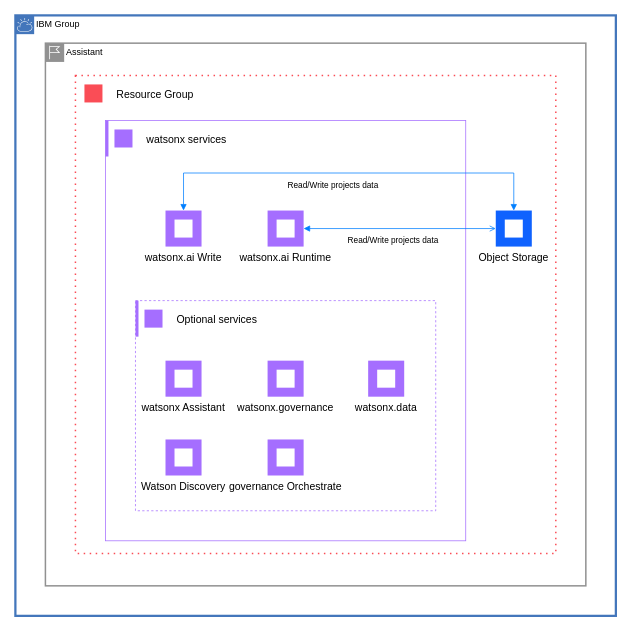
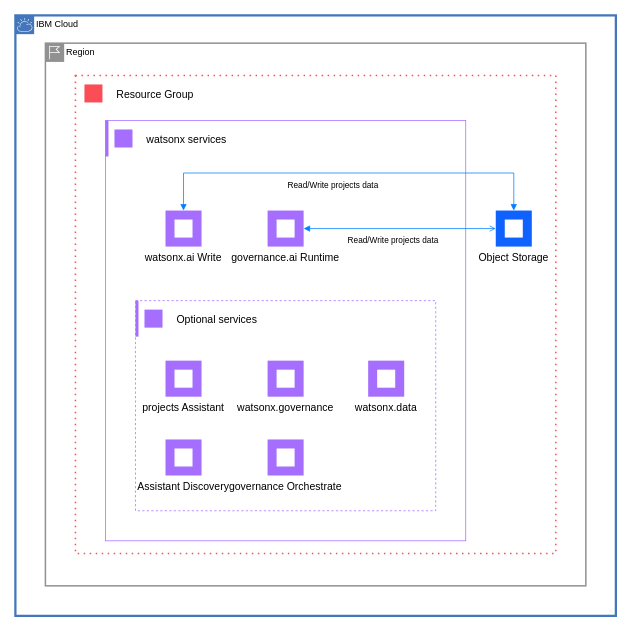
  <mxCell id="0" />
  <mxCell id="1" parent="0" />
- <mxCell id="2" value="IBM Group" style="shape=mxgraph.ibm.box;prType=cloud;fontStyle=0;verticalAlign=top;align=left;spacingLeft=32;spacingTop=4;fillColor=none;rounded=0;whiteSpace=wrap;html=1;strokeColor=#4376BB;strokeWidth=3;dashed=0;container=1;spacing=-4;collapsible=0;expand=0;recursiveResize=0;" vertex="1" parent="1"><mxGeometry x="20" y="20" width="800" height="800" as="geometry" /></mxCell>
- <mxCell id="3" value="Assistant" style="shape=mxgraph.ibm.box;prType=region;fontStyle=0;verticalAlign=top;align=left;spacingLeft=32;spacingTop=4;fillColor=none;rounded=0;whiteSpace=wrap;html=1;strokeColor=#919191;strokeWidth=2;dashed=0;container=1;spacing=-4;collapsible=0;expand=0;recursiveResize=0;" vertex="1" parent="2"><mxGeometry x="40" y="37" width="720" height="723" as="geometry" /></mxCell>
+ <mxCell id="2" value="IBM Cloud" style="shape=mxgraph.ibm.box;prType=cloud;fontStyle=0;verticalAlign=top;align=left;spacingLeft=32;spacingTop=4;fillColor=none;rounded=0;whiteSpace=wrap;html=1;strokeColor=#4376BB;strokeWidth=3;dashed=0;container=1;spacing=-4;collapsible=0;expand=0;recursiveResize=0;" vertex="1" parent="1"><mxGeometry x="20" y="20" width="800" height="800" as="geometry" /></mxCell>
+ <mxCell id="3" value="Region" style="shape=mxgraph.ibm.box;prType=region;fontStyle=0;verticalAlign=top;align=left;spacingLeft=32;spacingTop=4;fillColor=none;rounded=0;whiteSpace=wrap;html=1;strokeColor=#919191;strokeWidth=2;dashed=0;container=1;spacing=-4;collapsible=0;expand=0;recursiveResize=0;" vertex="1" parent="2"><mxGeometry x="40" y="37" width="720" height="723" as="geometry" /></mxCell>
  <mxCell id="4" value="" style="container=1;collapsible=0;expand=0;recursiveResize=0;html=1;whiteSpace=wrap;strokeColor=#FA4D56;fillColor=none;dashed=1;dashPattern=1 3;strokeWidth=2" vertex="1" parent="3"><mxGeometry x="40" y="43" width="640" height="637" as="geometry" /></mxCell>
  <mxCell id="5" value="Resource Group" style="shape=rect;fillColor=none;aspect=fixed;resizable=0;labelPosition=right;verticalLabelPosition=middle;align=left;verticalAlign=middle;strokeColor=none;part=1;spacingLeft=5;fontSize=14;" vertex="1" parent="4"><mxGeometry width="48" height="48" relative="1" as="geometry" /></mxCell>
  <mxCell id="6" value="" style="fillColor=#FA4D56;shape=mxgraph.ibm_cloud.group--resource;strokeColor=none;dashed=0;outlineConnect=0;html=1;labelPosition=center;verticalLabelPosition=bottom;verticalAlign=top;part=1;movable=0;resizable=0;rotatable=0;" vertex="1" parent="5"><mxGeometry width="24" height="24" relative="1" as="geometry"><mxPoint x="12" y="12" as="offset" /></mxGeometry></mxCell>
  <mxCell id="7" value="" style="container=1;collapsible=0;expand=0;recursiveResize=0;html=1;whiteSpace=wrap;strokeColor=#A56EFF;fillColor=none;strokeWidth=1" vertex="1" parent="4"><mxGeometry x="40" y="60" width="480" height="560" as="geometry" /></mxCell>
  <mxCell id="8" value="watsonx services" style="shape=rect;fillColor=none;aspect=fixed;resizable=0;labelPosition=right;verticalLabelPosition=middle;align=left;verticalAlign=middle;strokeColor=none;part=1;spacingLeft=5;fontSize=14;" vertex="1" parent="7"><mxGeometry width="48" height="48" relative="1" as="geometry" /></mxCell>
  <mxCell id="9" value="" style="fillColor=#A56EFF;shape=mxgraph.ibm_cloud.watsonx;strokeColor=none;dashed=0;outlineConnect=0;html=1;labelPosition=center;verticalLabelPosition=bottom;verticalAlign=top;part=1;movable=0;resizable=0;rotatable=0;" vertex="1" parent="8"><mxGeometry width="24" height="24" relative="1" as="geometry"><mxPoint x="12" y="12" as="offset" /></mxGeometry></mxCell>
  <mxCell id="10" value="" style="shape=rect;fillColor=#A56EFF;aspect=fixed;resizable=0;labelPosition=right;verticalLabelPosition=middle;align=left;verticalAlign=middle;strokeColor=none;part=1;spacingLeft=5;fontSize=14;" vertex="1" parent="7"><mxGeometry width="4" height="48" relative="1" as="geometry" /></mxCell>
  <mxCell id="11" value="watsonx.ai Write" style="shape=rect;fillColor=#A56EFF;aspect=fixed;resizable=0;labelPosition=center;verticalLabelPosition=bottom;align=center;verticalAlign=top;strokeColor=none;fontSize=14;" vertex="1" parent="7"><mxGeometry x="80" y="120" width="48" height="48" as="geometry" /></mxCell>
  <mxCell id="12" value="" style="fillColor=#ffffff;strokeColor=none;dashed=0;outlineConnect=0;html=1;labelPosition=center;verticalLabelPosition=bottom;verticalAlign=top;part=1;movable=0;resizable=0;rotatable=0;shape=mxgraph.ibm_cloud.ibm-watson--studio" vertex="1" parent="11"><mxGeometry width="24" height="24" relative="1" as="geometry"><mxPoint x="12" y="12" as="offset" /></mxGeometry></mxCell>
- <mxCell id="13" value="watsonx.ai Runtime" style="shape=rect;fillColor=#A56EFF;aspect=fixed;resizable=0;labelPosition=center;verticalLabelPosition=bottom;align=center;verticalAlign=top;strokeColor=none;fontSize=14;" vertex="1" parent="7"><mxGeometry x="216" y="120" width="48" height="48" as="geometry" /></mxCell>
+ <mxCell id="13" value="governance.ai Runtime" style="shape=rect;fillColor=#A56EFF;aspect=fixed;resizable=0;labelPosition=center;verticalLabelPosition=bottom;align=center;verticalAlign=top;strokeColor=none;fontSize=14;" vertex="1" parent="7"><mxGeometry x="216" y="120" width="48" height="48" as="geometry" /></mxCell>
  <mxCell id="14" value="" style="fillColor=#ffffff;strokeColor=none;dashed=0;outlineConnect=0;html=1;labelPosition=center;verticalLabelPosition=bottom;verticalAlign=top;part=1;movable=0;resizable=0;rotatable=0;shape=mxgraph.ibm_cloud.ibm-watson--machine-learning" vertex="1" parent="13"><mxGeometry width="24" height="24" relative="1" as="geometry"><mxPoint x="12" y="12" as="offset" /></mxGeometry></mxCell>
  <mxCell id="15" value="" style="container=1;collapsible=0;expand=0;recursiveResize=0;html=1;whiteSpace=wrap;strokeColor=#A56EFF;fillColor=none;strokeWidth=1;dashed=1;" vertex="1" parent="7"><mxGeometry x="40" y="240" width="400" height="280" as="geometry" /></mxCell>
  <mxCell id="16" value="Optional services" style="shape=rect;fillColor=none;aspect=fixed;resizable=0;labelPosition=right;verticalLabelPosition=middle;align=left;verticalAlign=middle;strokeColor=none;part=1;spacingLeft=5;fontSize=14;" vertex="1" parent="15"><mxGeometry width="48" height="48" relative="1" as="geometry" /></mxCell>
  <mxCell id="17" value="" style="fillColor=#A56EFF;shape=mxgraph.ibm_cloud.watsonx;strokeColor=none;dashed=0;outlineConnect=0;html=1;labelPosition=center;verticalLabelPosition=bottom;verticalAlign=top;part=1;movable=0;resizable=0;rotatable=0;" vertex="1" parent="16"><mxGeometry width="24" height="24" relative="1" as="geometry"><mxPoint x="12" y="12" as="offset" /></mxGeometry></mxCell>
  <mxCell id="18" value="" style="shape=rect;fillColor=#A56EFF;aspect=fixed;resizable=0;labelPosition=right;verticalLabelPosition=middle;align=left;verticalAlign=middle;strokeColor=none;part=1;spacingLeft=5;fontSize=14;" vertex="1" parent="15"><mxGeometry width="4" height="48" relative="1" as="geometry" /></mxCell>
- <mxCell id="19" value="watsonx Assistant" style="shape=rect;fillColor=#A56EFF;aspect=fixed;resizable=0;labelPosition=center;verticalLabelPosition=bottom;align=center;verticalAlign=top;strokeColor=none;fontSize=14;" vertex="1" parent="15"><mxGeometry x="40" y="80" width="48" height="48" as="geometry" /></mxCell>
+ <mxCell id="19" value="projects Assistant" style="shape=rect;fillColor=#A56EFF;aspect=fixed;resizable=0;labelPosition=center;verticalLabelPosition=bottom;align=center;verticalAlign=top;strokeColor=none;fontSize=14;" vertex="1" parent="15"><mxGeometry x="40" y="80" width="48" height="48" as="geometry" /></mxCell>
  <mxCell id="20" value="" style="fillColor=#ffffff;strokeColor=none;dashed=0;outlineConnect=0;html=1;labelPosition=center;verticalLabelPosition=bottom;verticalAlign=top;part=1;movable=0;resizable=0;rotatable=0;shape=mxgraph.ibm_cloud.ibm-watsonx--assistant" vertex="1" parent="19"><mxGeometry width="24" height="24" relative="1" as="geometry"><mxPoint x="12" y="12" as="offset" /></mxGeometry></mxCell>
  <mxCell id="21" value="watsonx.data" style="shape=rect;fillColor=#A56EFF;aspect=fixed;resizable=0;labelPosition=center;verticalLabelPosition=bottom;align=center;verticalAlign=top;strokeColor=none;fontSize=14;" vertex="1" parent="15"><mxGeometry x="310" y="80" width="48" height="48" as="geometry" /></mxCell>
  <mxCell id="22" value="" style="fillColor=#ffffff;strokeColor=none;dashed=0;outlineConnect=0;html=1;labelPosition=center;verticalLabelPosition=bottom;verticalAlign=top;part=1;movable=0;resizable=0;rotatable=0;shape=mxgraph.ibm_cloud.watsonx-data" vertex="1" parent="21"><mxGeometry width="24" height="24" relative="1" as="geometry"><mxPoint x="12" y="12" as="offset" /></mxGeometry></mxCell>
- <mxCell id="23" value="Watson Discovery" style="shape=rect;fillColor=#A56EFF;aspect=fixed;resizable=0;labelPosition=center;verticalLabelPosition=bottom;align=center;verticalAlign=top;strokeColor=none;fontSize=14;" vertex="1" parent="15"><mxGeometry x="40" y="185" width="48" height="48" as="geometry" /></mxCell>
+ <mxCell id="23" value="Assistant Discovery" style="shape=rect;fillColor=#A56EFF;aspect=fixed;resizable=0;labelPosition=center;verticalLabelPosition=bottom;align=center;verticalAlign=top;strokeColor=none;fontSize=14;" vertex="1" parent="15"><mxGeometry x="40" y="185" width="48" height="48" as="geometry" /></mxCell>
  <mxCell id="24" value="" style="fillColor=#ffffff;strokeColor=none;dashed=0;outlineConnect=0;html=1;labelPosition=center;verticalLabelPosition=bottom;verticalAlign=top;part=1;movable=0;resizable=0;rotatable=0;shape=mxgraph.ibm_cloud.ibm-watson--discovery" vertex="1" parent="23"><mxGeometry width="24" height="24" relative="1" as="geometry"><mxPoint x="12" y="12" as="offset" /></mxGeometry></mxCell>
  <mxCell id="25" value="governance Orchestrate" style="shape=rect;fillColor=#A56EFF;aspect=fixed;resizable=0;labelPosition=center;verticalLabelPosition=bottom;align=center;verticalAlign=top;strokeColor=none;fontSize=14;" vertex="1" parent="15"><mxGeometry x="176" y="185" width="48" height="48" as="geometry" /></mxCell>
  <mxCell id="26" value="" style="fillColor=#ffffff;strokeColor=none;dashed=0;outlineConnect=0;html=1;labelPosition=center;verticalLabelPosition=bottom;verticalAlign=top;part=1;movable=0;resizable=0;rotatable=0;shape=mxgraph.ibm_cloud.ibm-watsonx--orchestrate" vertex="1" parent="25"><mxGeometry width="24" height="24" relative="1" as="geometry"><mxPoint x="12" y="12" as="offset" /></mxGeometry></mxCell>
  <mxCell id="27" value="watsonx.governance" style="shape=rect;fillColor=#A56EFF;aspect=fixed;resizable=0;labelPosition=center;verticalLabelPosition=bottom;align=center;verticalAlign=top;strokeColor=none;fontSize=14;" vertex="1" parent="15"><mxGeometry x="176" y="80" width="48" height="48" as="geometry" /></mxCell>
  <mxCell id="28" value="" style="fillColor=#ffffff;strokeColor=none;dashed=0;outlineConnect=0;html=1;labelPosition=center;verticalLabelPosition=bottom;verticalAlign=top;part=1;movable=0;resizable=0;rotatable=0;shape=mxgraph.ibm_cloud.watsonx-governance" vertex="1" parent="27"><mxGeometry width="24" height="24" relative="1" as="geometry"><mxPoint x="12" y="12" as="offset" /></mxGeometry></mxCell>
  <mxCell id="29" value="Object Storage" style="shape=rect;fillColor=#0F62FE;aspect=fixed;resizable=0;labelPosition=center;verticalLabelPosition=bottom;align=center;verticalAlign=top;strokeColor=none;fontSize=14;" vertex="1" parent="4"><mxGeometry x="560" y="180" width="48" height="48" as="geometry" /></mxCell>
  <mxCell id="30" value="" style="fillColor=#ffffff;strokeColor=none;dashed=0;outlineConnect=0;html=1;labelPosition=center;verticalLabelPosition=bottom;verticalAlign=top;part=1;movable=0;resizable=0;rotatable=0;shape=mxgraph.ibm_cloud.object-storage" vertex="1" parent="29"><mxGeometry width="24" height="24" relative="1" as="geometry"><mxPoint x="12" y="12" as="offset" /></mxGeometry></mxCell>
  <mxCell id="31" value="" style="endArrow=block;html=1;fontSize=16;fontColor=#4376BB;strokeWidth=1;endFill=1;strokeColor=#007FFF;startArrow=block;startFill=1;rounded=0;entryX=0.5;entryY=0;entryDx=0;entryDy=0;edgeStyle=orthogonalEdgeStyle;" parent="4" target="29" edge="1"><mxGeometry width="50" height="50" relative="1" as="geometry"><mxPoint x="144" y="180" as="sourcePoint" /><mxPoint x="-276" y="211" as="targetPoint" /><Array as="points"><mxPoint x="144" y="130" /><mxPoint x="584" y="130" /></Array></mxGeometry></mxCell>
  <mxCell id="32" value="Read/Write projects data" style="edgeLabel;html=1;align=center;verticalAlign=middle;resizable=0;points=[];" parent="31" vertex="1" connectable="0"><mxGeometry x="-0.08" y="1" relative="1" as="geometry"><mxPoint y="16" as="offset" /></mxGeometry></mxCell>
  <mxCell id="33" value="" style="endArrow=open;html=1;fontSize=16;fontColor=#4376BB;strokeWidth=1;endFill=1;strokeColor=#007FFF;startArrow=block;startFill=1;rounded=0;entryX=0;entryY=0.5;entryDx=0;entryDy=0;exitX=1;exitY=0.5;exitDx=0;exitDy=0;" edge="1" parent="4" source="13" target="29"><mxGeometry width="50" height="50" relative="1" as="geometry"><mxPoint x="-510" y="240" as="sourcePoint" /><mxPoint x="-300" y="235" as="targetPoint" /></mxGeometry></mxCell>
  <mxCell id="34" value="Read/Write projects data" style="edgeLabel;html=1;align=center;verticalAlign=middle;resizable=0;points=[];" connectable="0" vertex="1" parent="33"><mxGeometry x="-0.08" y="1" relative="1" as="geometry"><mxPoint y="16" as="offset" /></mxGeometry></mxCell>
